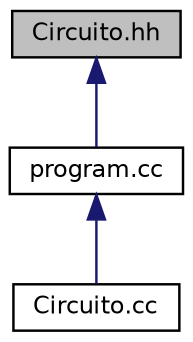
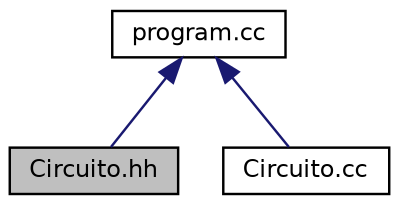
  digraph {
    node [color=black fillcolor=white fontname=Helvetica fontsize=10 shape=record style=filled]
    edge [color=midnightblue dir=back fontname=Helvetica fontsize=10 labelfontname=Helvetica labelfontsize=10 style=solid]
    n1 [fillcolor=grey75 fontcolor=black height=0.2 label="Circuito.hh" width=0.4]
    n2 [height=0.2 label="program.cc" width=0.4]
    n3 [height=0.2 label="Circuito.cc" width=0.4]
-   n1 -> n2
+   n2 -> n1
    n2 -> n3
  }
